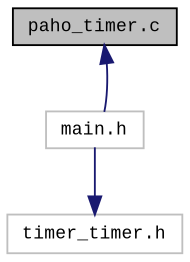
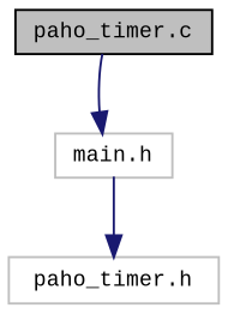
  digraph {
    fontname="Liberation Mono"
    node [color=grey75 fillcolor=white fontname="Liberation Mono" fontsize=10 shape=record style=filled]
    edge [color=midnightblue fontname="Liberation Mono" fontsize=10 labelfontname=Helvetica labelfontsize=10 style=solid]
    n1 [color=black fillcolor=grey75 fontcolor=black height=0.2 label="paho_timer.c" width=0.4]
    n2 [height=0.2 label="main.h" width=0.4]
-   n3 [height=0.2 label="timer_timer.h" width=0.4]
-   n2 -> n1
+   n3 [height=0.2 label="paho_timer.h" width=0.4]
+   n1 -> n2
    n2 -> n3
  }
